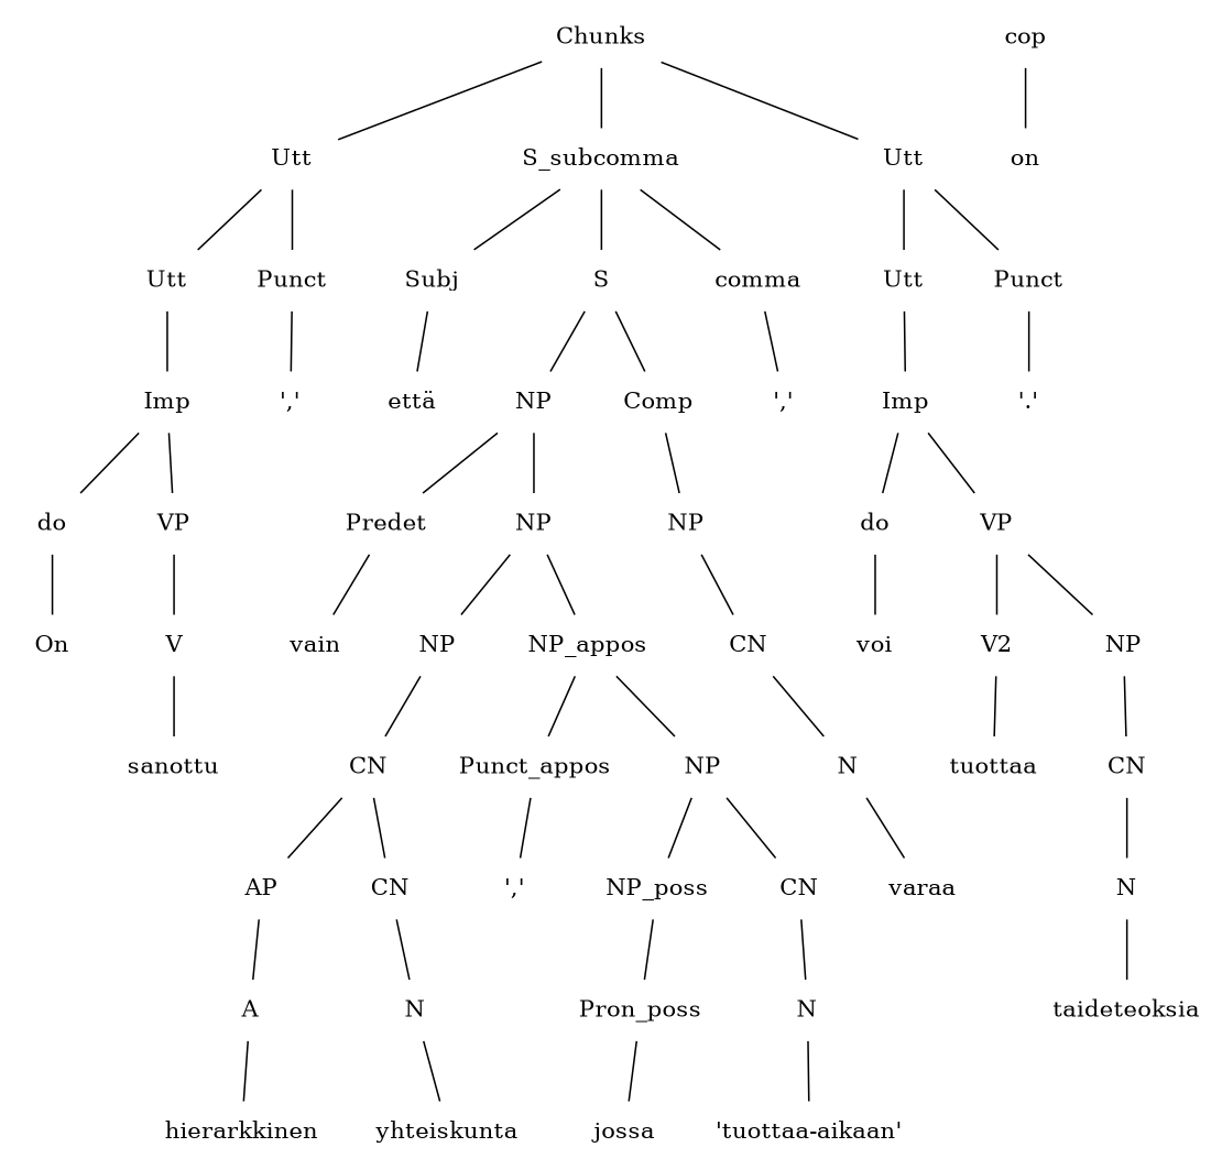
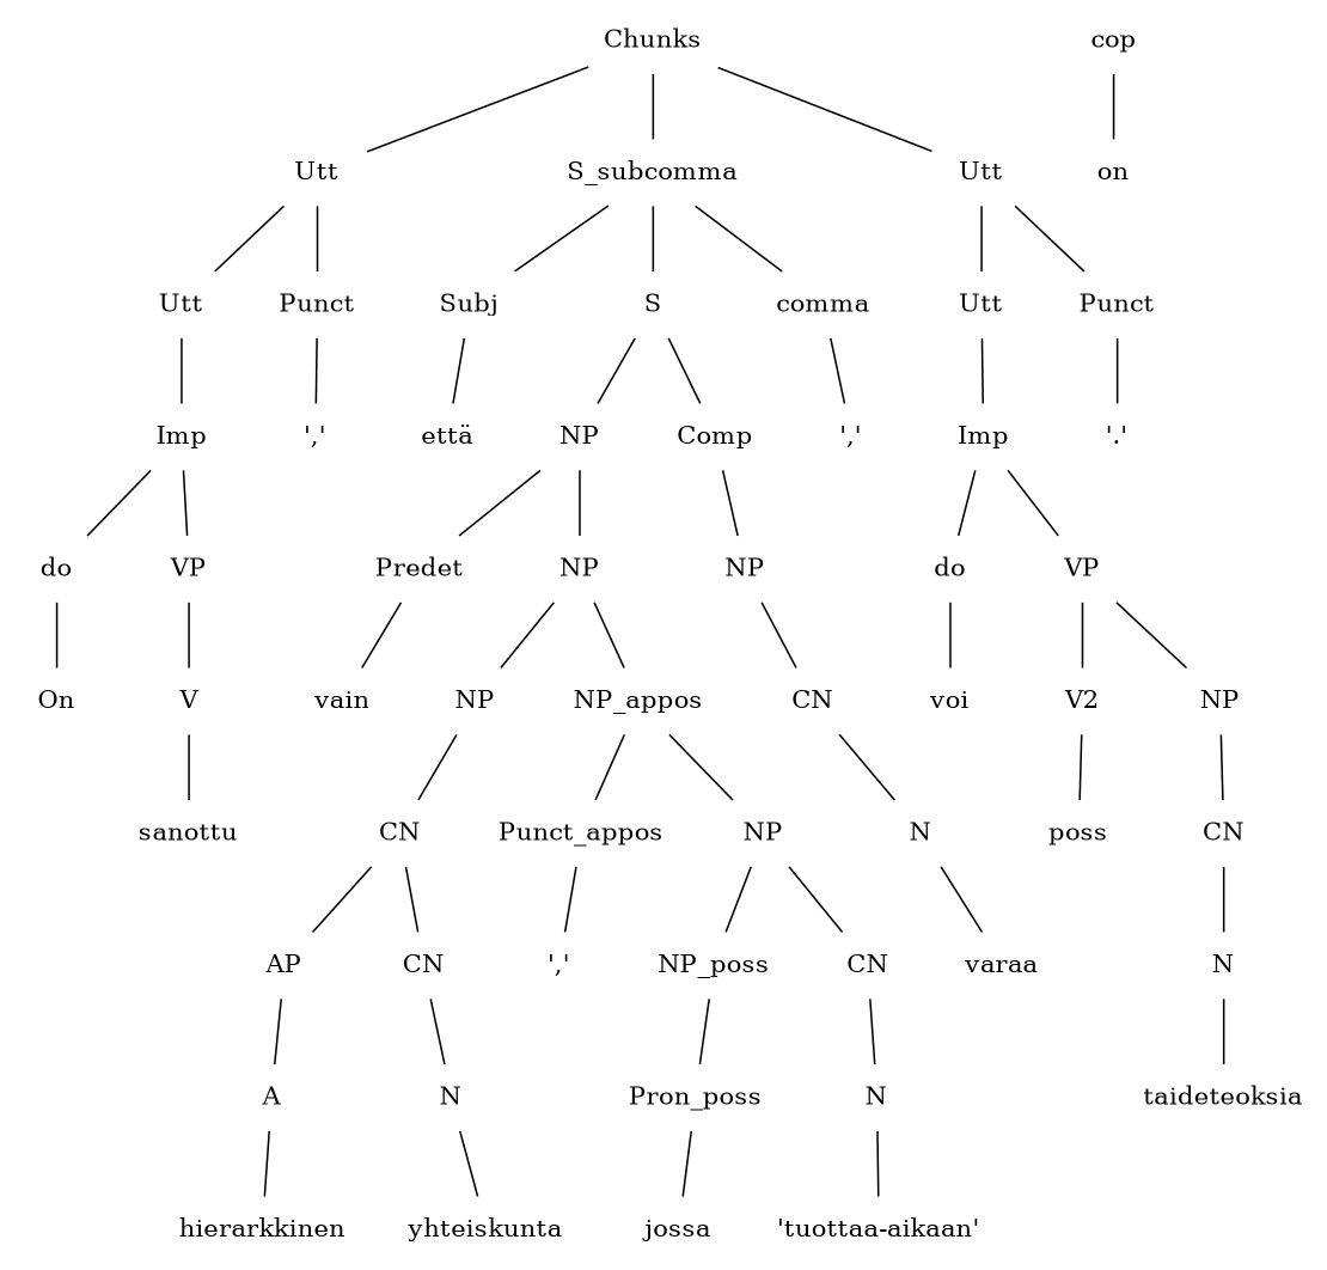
  graph {
    fontname="DejaVu Serif"
    node [fontname="DejaVu Serif" shape=plaintext style=solid]
    edge [fontname="DejaVu Serif" style=solid]
    n1 [label=Chunks]
    n2 [label=Utt]
    n3 [label=S_subcomma]
    n4 [label=Utt]
    n5 [label=Utt]
    n6 [label=Punct]
    n7 [label=Subj]
    n8 [label=S]
    n9 [label=comma]
    n10 [label=Utt]
    n11 [label=Punct]
    n12 [label=Imp]
    n13 [label="','"]
    n14 [label=do]
    n15 [label=VP]
    n16 [label=On]
    n17 [label=V]
    n18 [label=sanottu]
    n19 [label="että"]
    n20 [label=NP]
    n21 [label=Comp]
    n22 [label="','"]
    n23 [label=Predet]
    n24 [label=NP]
    n25 [label=cop]
    n26 [label=on]
    n27 [label=NP]
    n28 [label=vain]
    n29 [label=NP]
    n30 [label=NP_appos]
    n31 [label=CN]
    n32 [label=Punct_appos]
    n33 [label=NP]
    n34 [label=AP]
    n35 [label=CN]
    n36 [label=A]
    n37 [label=N]
    n38 [label=hierarkkinen]
    n39 [label=yhteiskunta]
    n40 [label="','"]
    n41 [label=NP_poss]
    n42 [label=CN]
    n43 [label=Pron_poss]
    n44 [label=N]
    n45 [label=jossa]
    n46 [label="'tuottaa-aikaan'"]
    n47 [label=CN]
    n48 [label=N]
    n49 [label=varaa]
    n50 [label=Imp]
    n51 [label="'.'"]
    n52 [label=do]
    n53 [label=VP]
    n54 [label=voi]
    n55 [label=V2]
    n56 [label=NP]
-   n57 [label=tuottaa]
+   n57 [label=poss]
    n58 [label=CN]
    n59 [label=N]
    n60 [label=taideteoksia]
    n1 -- n2
    n1 -- n3
    n1 -- n4
    n2 -- n5
    n2 -- n6
    n3 -- n7
    n3 -- n8
    n3 -- n9
    n4 -- n10
    n4 -- n11
    n5 -- n12
    n6 -- n13
    n7 -- n19
    n8 -- n20
    n8 -- n21
    n9 -- n22
    n10 -- n50
    n11 -- n51
    n12 -- n14
    n12 -- n15
    n14 -- n16
    n15 -- n17
    n17 -- n18
    n20 -- n23
    n20 -- n24
    n21 -- n27
    n23 -- n28
    n24 -- n29
    n24 -- n30
    n25 -- n26
    n27 -- n47
    n29 -- n31
    n30 -- n32
    n30 -- n33
    n31 -- n34
    n31 -- n35
    n32 -- n40
    n33 -- n41
    n33 -- n42
    n34 -- n36
    n35 -- n37
    n36 -- n38
    n37 -- n39
    n41 -- n43
    n42 -- n44
    n43 -- n45
    n44 -- n46
    n47 -- n48
    n48 -- n49
    n50 -- n52
    n50 -- n53
    n52 -- n54
    n53 -- n55
    n53 -- n56
    n55 -- n57
    n56 -- n58
    n58 -- n59
    n59 -- n60
  }
